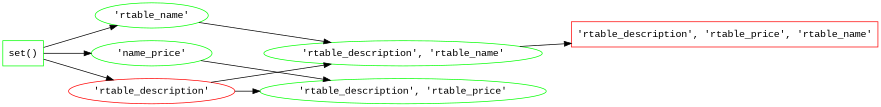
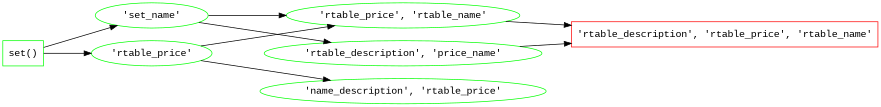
  digraph {
    fontname="Liberation Mono"
    rankdir=LR
    splines=line
    node [color=green fontname="Liberation Mono"]
    edge [fontname="Liberation Mono"]
    "'rtable_description', 'rtable_price', 'rtable_name'" [color=red shape=box]
    "set()" [shape=box]
-   "'rtable_name'"
-   "'rtable_description'" [color=red]
-   "'rtable_price'" [label="'name_price'"]
-   "'rtable_description', 'rtable_name'"
-   "'rtable_description', 'rtable_price'"
+   "'rtable_name'" [label="'set_name'"]
+   "'rtable_price'"
+   "'rtable_description', 'rtable_name'" [label="'rtable_description', 'price_name'"]
+   "'rtable_price', 'rtable_name'"
+   "'rtable_description', 'rtable_price'" [label="'name_description', 'rtable_price'"]
    "set()" -> "'rtable_name'"
-   "set()" -> "'rtable_description'"
    "set()" -> "'rtable_price'"
    "'rtable_name'" -> "'rtable_description', 'rtable_name'"
-   "'rtable_description'" -> "'rtable_description', 'rtable_name'"
-   "'rtable_description'" -> "'rtable_description', 'rtable_price'"
+   "'rtable_name'" -> "'rtable_price', 'rtable_name'"
+   "'rtable_price'" -> "'rtable_price', 'rtable_name'"
    "'rtable_price'" -> "'rtable_description', 'rtable_price'"
    "'rtable_description', 'rtable_name'" -> "'rtable_description', 'rtable_price', 'rtable_name'"
+   "'rtable_price', 'rtable_name'" -> "'rtable_description', 'rtable_price', 'rtable_name'"
  }
